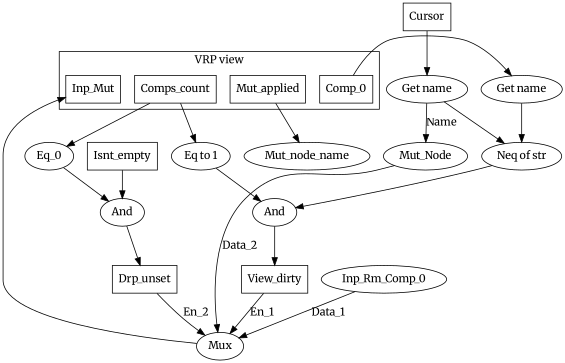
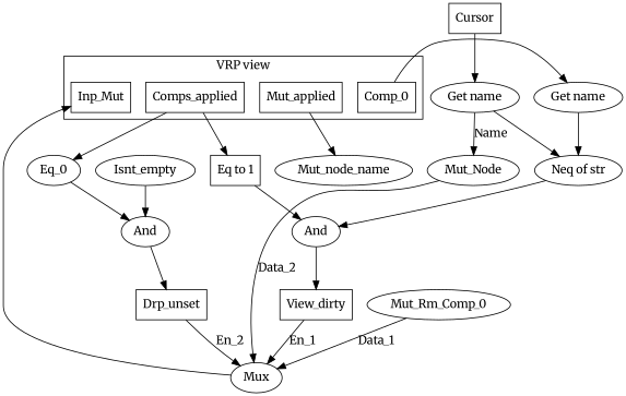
  digraph {
    fontname=Merriweather
    node [fontname=Merriweather]
    edge [fontname=Merriweather]
    Mut_applied [shape=box]
-   Comps_count [shape=box]
+   Comps_count [shape=box label=Comps_applied]
    Comp_0 [shape=box]
    Inp_Mut [shape=box]
    Mut_node_name
-   n6 [label="Eq to 1"]
+   n6 [label="Eq to 1" shape=box]
    Eq_0
    n8 [label="Get name"]
    Cursor [shape=box]
    n10 [label="Get name"]
    n11 [label=And]
-   Isnt_empty [shape=box]
+   Isnt_empty
    n13 [label="Neq of str"]
    Mut_Node
    Drp_unset [shape=box]
    Mux
    View_dirty [shape=box]
    And
-   Mut_Rm_Comp_0 [label=Inp_Rm_Comp_0]
+   Mut_Rm_Comp_0
    subgraph cluster_1 {
      label="VRP view"
      Mut_applied
      Comps_count
      Comp_0
      Inp_Mut
    }
    Mut_applied -> Mut_node_name
    Comps_count -> n6
    Comps_count -> Eq_0
    Comp_0 -> n8
    n6 -> And
    Eq_0 -> n11
    n8 -> n13
    Cursor -> n10
    n10 -> n13
    n10 -> Mut_Node [label=Name]
    n11 -> Drp_unset
    Isnt_empty -> n11
    n13 -> And
    Mut_Node -> Mux [label=Data_2]
    Drp_unset -> Mux [label=En_2]
    Mux -> Inp_Mut
    View_dirty -> Mux [label=En_1]
    And -> View_dirty
    Mut_Rm_Comp_0 -> Mux [label=Data_1]
  }
